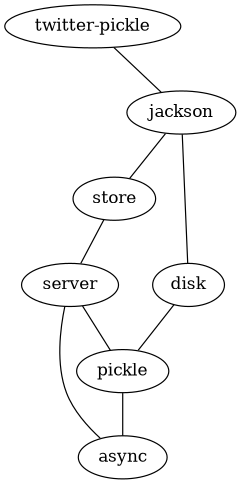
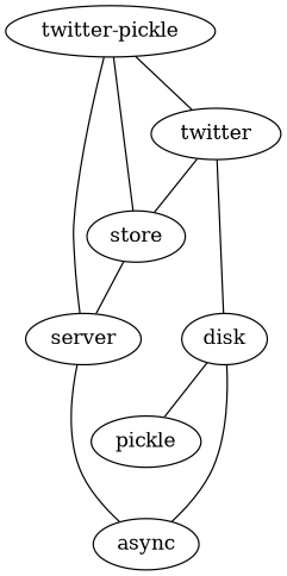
  graph {
    n1 [label="twitter-pickle"]
    store
-   jackson
+   jackson [label=twitter]
    n4 [label=server]
    disk
    async
    pickle
+   n1 -- store
    n1 -- jackson
    store -- n4
    jackson -- store
    jackson -- disk
    n4 -- async
-   n4 -- pickle
-   pickle -- async
+   n4 -- n1
+   disk -- async
    disk -- pickle
  }
